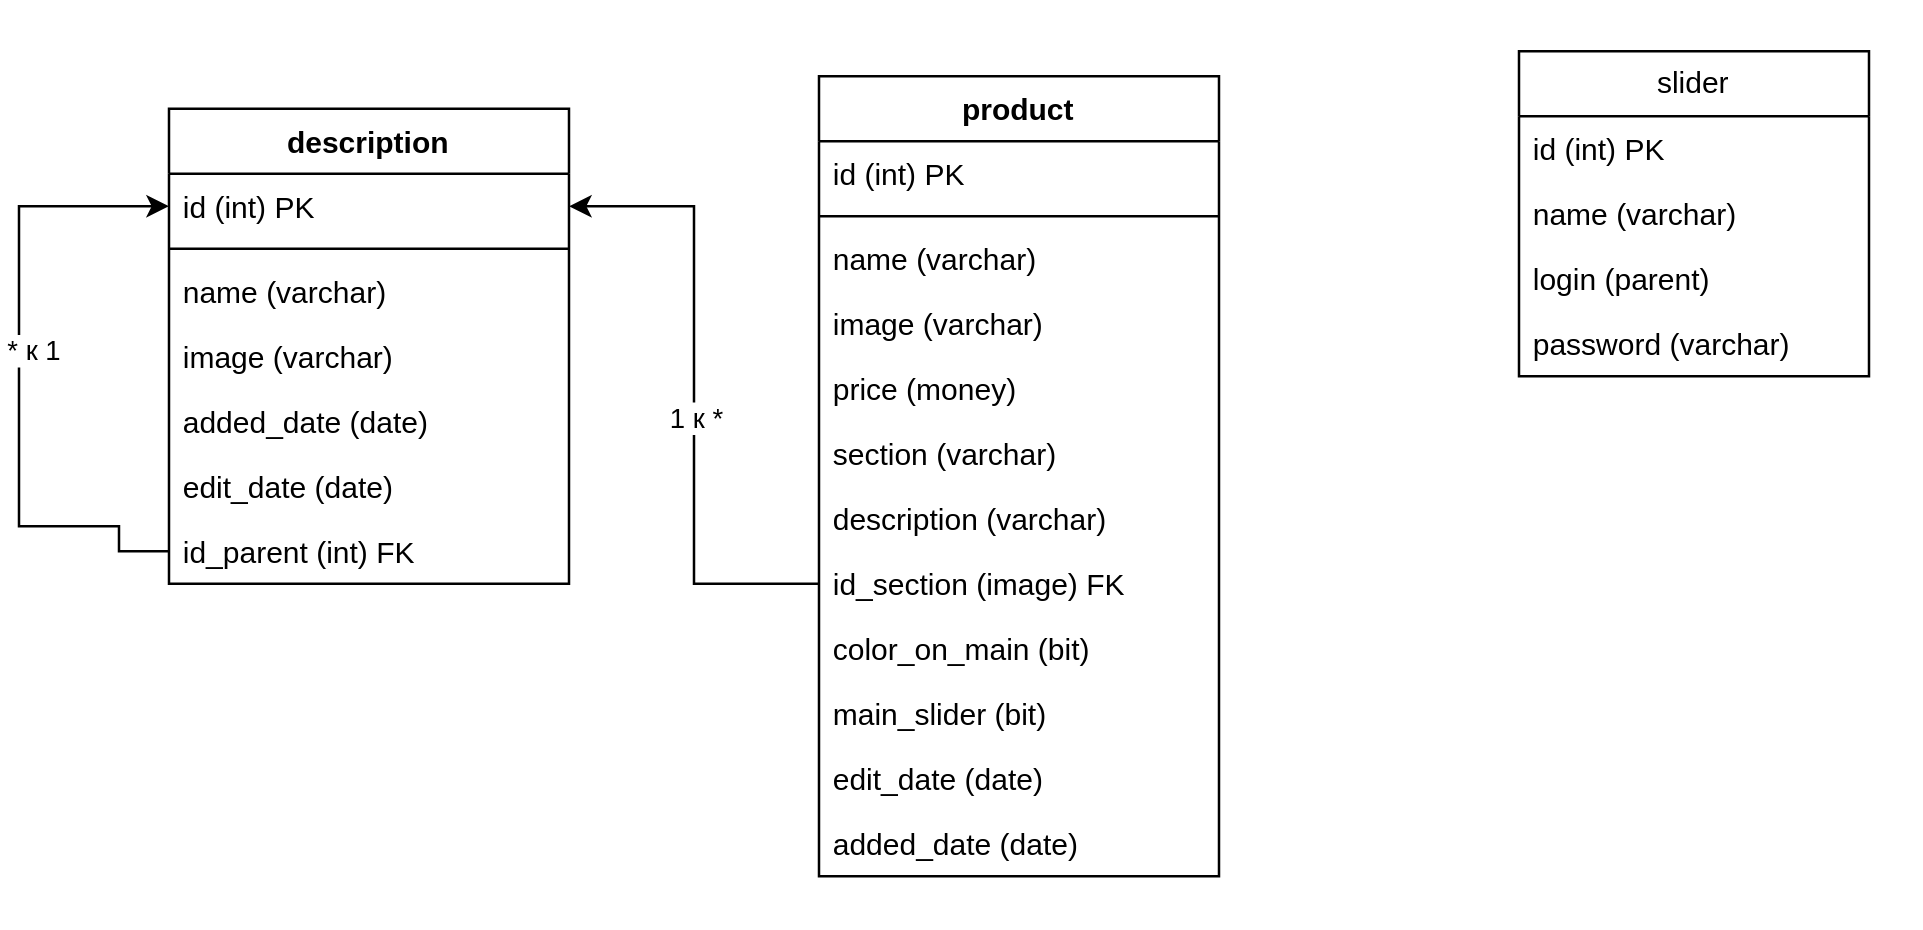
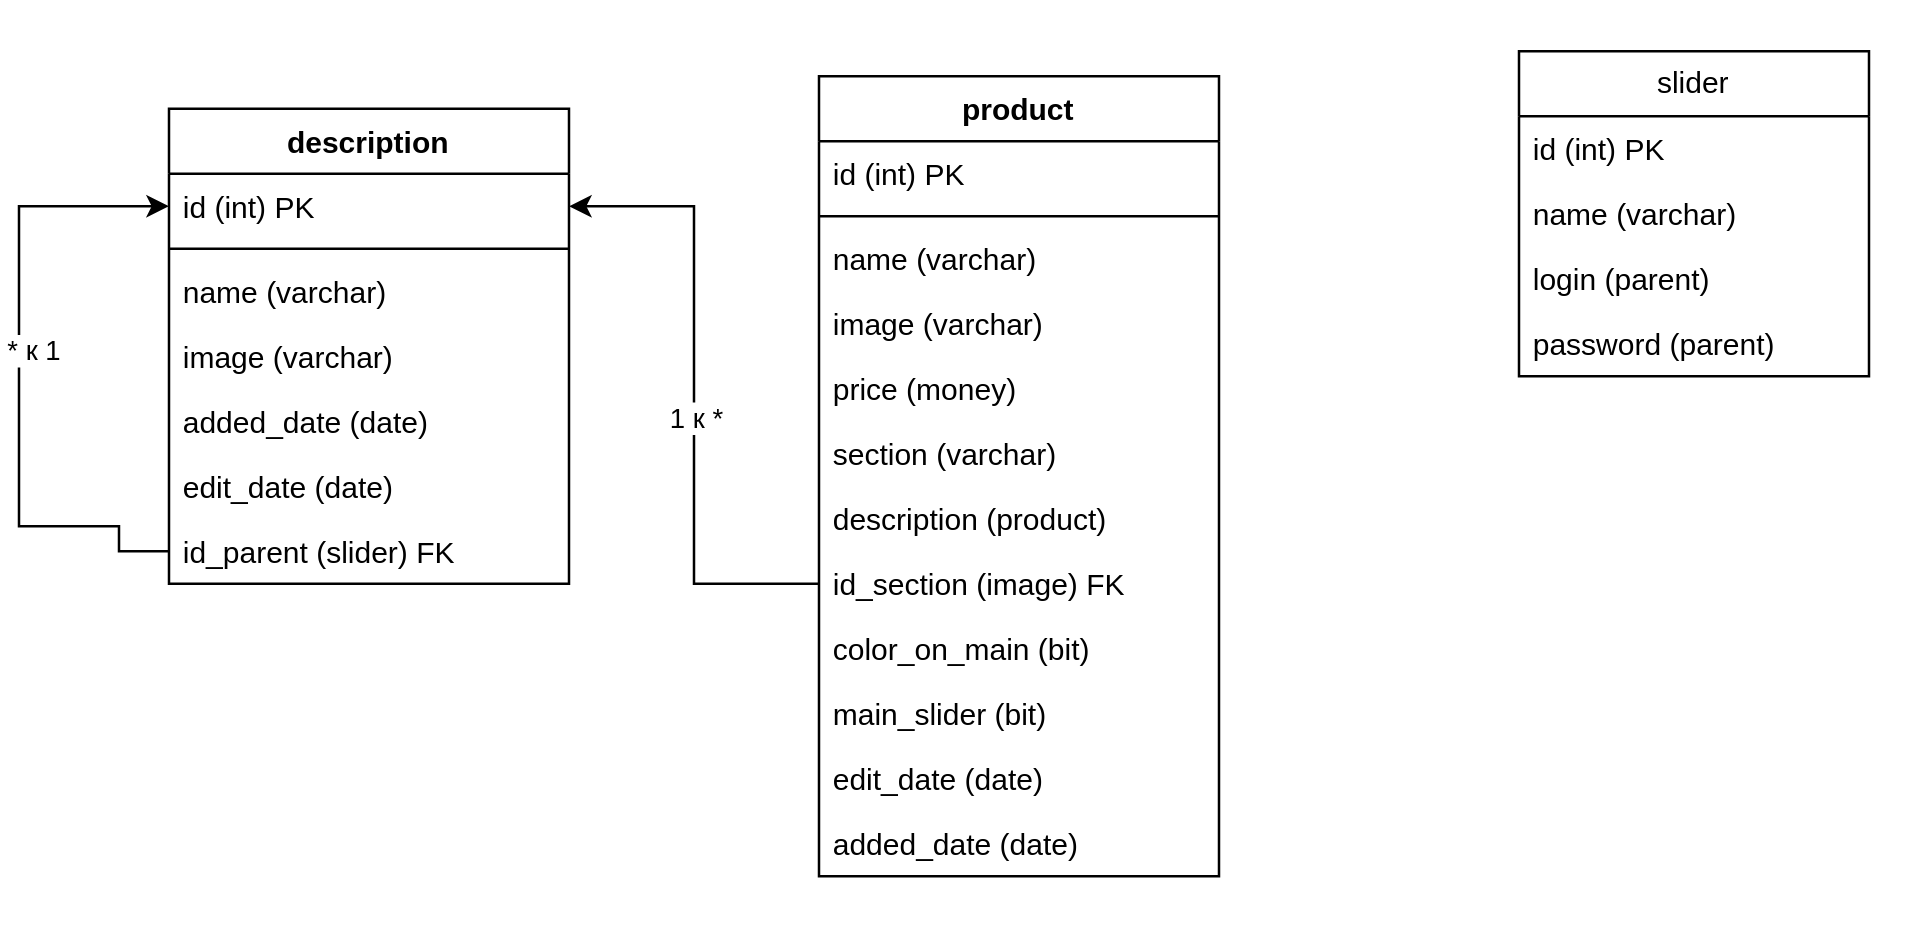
  <mxCell id="0" />
  <mxCell id="1" parent="0" />
  <mxCell id="2" value="description" style="swimlane;fontStyle=1;align=center;verticalAlign=top;childLayout=stackLayout;horizontal=1;startSize=26;horizontalStack=0;resizeParent=1;resizeParentMax=0;resizeLast=0;collapsible=1;marginBottom=0;whiteSpace=wrap;html=1;" vertex="1" parent="1"><mxGeometry x="20" y="43" width="160" height="190" as="geometry" /></mxCell>
  <mxCell id="3" value="id (int) PK" style="text;strokeColor=none;fillColor=none;align=left;verticalAlign=top;spacingLeft=4;spacingRight=4;overflow=hidden;rotatable=0;points=[[0,0.5],[1,0.5]];portConstraint=eastwest;whiteSpace=wrap;html=1;" vertex="1" parent="2"><mxGeometry y="26" width="160" height="26" as="geometry" /></mxCell>
  <mxCell id="4" value="" style="line;strokeWidth=1;fillColor=none;align=left;verticalAlign=middle;spacingTop=-1;spacingLeft=3;spacingRight=3;rotatable=0;labelPosition=right;points=[];portConstraint=eastwest;strokeColor=inherit;" vertex="1" parent="2"><mxGeometry y="52" width="160" height="8" as="geometry" /></mxCell>
  <mxCell id="5" value="name (varchar)" style="text;strokeColor=none;fillColor=none;align=left;verticalAlign=top;spacingLeft=4;spacingRight=4;overflow=hidden;rotatable=0;points=[[0,0.5],[1,0.5]];portConstraint=eastwest;whiteSpace=wrap;html=1;" vertex="1" parent="2"><mxGeometry y="60" width="160" height="26" as="geometry" /></mxCell>
  <mxCell id="6" value="image (varchar)" style="text;strokeColor=none;fillColor=none;align=left;verticalAlign=top;spacingLeft=4;spacingRight=4;overflow=hidden;rotatable=0;points=[[0,0.5],[1,0.5]];portConstraint=eastwest;whiteSpace=wrap;html=1;" vertex="1" parent="2"><mxGeometry y="86" width="160" height="26" as="geometry" /></mxCell>
  <mxCell id="7" value="added_date (date)" style="text;strokeColor=none;fillColor=none;align=left;verticalAlign=top;spacingLeft=4;spacingRight=4;overflow=hidden;rotatable=0;points=[[0,0.5],[1,0.5]];portConstraint=eastwest;whiteSpace=wrap;html=1;" vertex="1" parent="2"><mxGeometry y="112" width="160" height="26" as="geometry" /></mxCell>
  <mxCell id="8" value="edit_date (date)" style="text;strokeColor=none;fillColor=none;align=left;verticalAlign=top;spacingLeft=4;spacingRight=4;overflow=hidden;rotatable=0;points=[[0,0.5],[1,0.5]];portConstraint=eastwest;whiteSpace=wrap;html=1;" vertex="1" parent="2"><mxGeometry y="138" width="160" height="26" as="geometry" /></mxCell>
- <mxCell id="9" value="id_parent (int) FK" style="text;strokeColor=none;fillColor=none;align=left;verticalAlign=top;spacingLeft=4;spacingRight=4;overflow=hidden;rotatable=0;points=[[0,0.5],[1,0.5]];portConstraint=eastwest;whiteSpace=wrap;html=1;" vertex="1" parent="2"><mxGeometry y="164" width="160" height="26" as="geometry" /></mxCell>
+ <mxCell id="9" value="id_parent (slider) FK" style="text;strokeColor=none;fillColor=none;align=left;verticalAlign=top;spacingLeft=4;spacingRight=4;overflow=hidden;rotatable=0;points=[[0,0.5],[1,0.5]];portConstraint=eastwest;whiteSpace=wrap;html=1;" vertex="1" parent="2"><mxGeometry y="164" width="160" height="26" as="geometry" /></mxCell>
  <mxCell id="10" style="edgeStyle=orthogonalEdgeStyle;rounded=0;orthogonalLoop=1;jettySize=auto;html=1;entryX=0;entryY=0.5;entryDx=0;entryDy=0;" edge="1" parent="2" source="9" target="3"><mxGeometry relative="1" as="geometry"><mxPoint x="-60" y="47" as="targetPoint" /><Array as="points"><mxPoint x="-20" y="177" /><mxPoint x="-20" y="167" /><mxPoint x="-60" y="167" /><mxPoint x="-60" y="39" /></Array></mxGeometry></mxCell>
  <mxCell id="11" value="* к 1" style="edgeLabel;html=1;align=center;verticalAlign=middle;resizable=0;points=[];" vertex="1" connectable="0" parent="10"><mxGeometry x="0.094" y="-5" relative="1" as="geometry"><mxPoint as="offset" /></mxGeometry></mxCell>
  <mxCell id="12" value="product" style="swimlane;fontStyle=1;align=center;verticalAlign=top;childLayout=stackLayout;horizontal=1;startSize=26;horizontalStack=0;resizeParent=1;resizeParentMax=0;resizeLast=0;collapsible=1;marginBottom=0;whiteSpace=wrap;html=1;" vertex="1" parent="1"><mxGeometry x="280" y="30" width="160" height="320" as="geometry" /></mxCell>
  <mxCell id="13" value="id (int) PK" style="text;strokeColor=none;fillColor=none;align=left;verticalAlign=top;spacingLeft=4;spacingRight=4;overflow=hidden;rotatable=0;points=[[0,0.5],[1,0.5]];portConstraint=eastwest;whiteSpace=wrap;html=1;" vertex="1" parent="12"><mxGeometry y="26" width="160" height="26" as="geometry" /></mxCell>
  <mxCell id="14" value="" style="line;strokeWidth=1;fillColor=none;align=left;verticalAlign=middle;spacingTop=-1;spacingLeft=3;spacingRight=3;rotatable=0;labelPosition=right;points=[];portConstraint=eastwest;strokeColor=inherit;" vertex="1" parent="12"><mxGeometry y="52" width="160" height="8" as="geometry" /></mxCell>
  <mxCell id="15" value="name (varchar)" style="text;strokeColor=none;fillColor=none;align=left;verticalAlign=top;spacingLeft=4;spacingRight=4;overflow=hidden;rotatable=0;points=[[0,0.5],[1,0.5]];portConstraint=eastwest;whiteSpace=wrap;html=1;" vertex="1" parent="12"><mxGeometry y="60" width="160" height="26" as="geometry" /></mxCell>
  <mxCell id="16" value="image (varchar)" style="text;strokeColor=none;fillColor=none;align=left;verticalAlign=top;spacingLeft=4;spacingRight=4;overflow=hidden;rotatable=0;points=[[0,0.5],[1,0.5]];portConstraint=eastwest;whiteSpace=wrap;html=1;" vertex="1" parent="12"><mxGeometry y="86" width="160" height="26" as="geometry" /></mxCell>
  <mxCell id="17" value="price (mon&lt;span style=&quot;color: rgba(0, 0, 0, 0); font-family: monospace; font-size: 0px; text-wrap-mode: nowrap;&quot;&gt;%3CmxGraphModel%3E%3Croot%3E%3CmxCell%20id%3D%220%22%2F%3E%3CmxCell%20id%3D%221%22%20parent%3D%220%22%2F%3E%3CmxCell%20id%3D%222%22%20value%3D%22image%20(varchar)%22%20style%3D%22text%3BstrokeColor%3Dnone%3BfillColor%3Dnone%3Balign%3Dleft%3BverticalAlign%3Dtop%3BspacingLeft%3D4%3BspacingRight%3D4%3Boverflow%3Dhidden%3Brotatable%3D0%3Bpoints%3D%5B%5B0%2C0.5%5D%2C%5B1%2C0.5%5D%5D%3BportConstraint%3Deastwest%3BwhiteSpace%3Dwrap%3Bhtml%3D1%3B%22%20vertex%3D%221%22%20parent%3D%221%22%3E%3CmxGeometry%20x%3D%22380%22%20y%3D%22216%22%20width%3D%22160%22%20height%3D%2226%22%20as%3D%22geometry%22%2F%3E%3C%2FmxCell%3E%3C%2Froot%3E%3C%2FmxGraphModel%3E&lt;/span&gt;ey)" style="text;strokeColor=none;fillColor=none;align=left;verticalAlign=top;spacingLeft=4;spacingRight=4;overflow=hidden;rotatable=0;points=[[0,0.5],[1,0.5]];portConstraint=eastwest;whiteSpace=wrap;html=1;" vertex="1" parent="12"><mxGeometry y="112" width="160" height="26" as="geometry" /></mxCell>
  <mxCell id="18" value="section (varchar)" style="text;strokeColor=none;fillColor=none;align=left;verticalAlign=top;spacingLeft=4;spacingRight=4;overflow=hidden;rotatable=0;points=[[0,0.5],[1,0.5]];portConstraint=eastwest;whiteSpace=wrap;html=1;" vertex="1" parent="12"><mxGeometry y="138" width="160" height="26" as="geometry" /></mxCell>
- <mxCell id="19" value="description (varchar)" style="text;strokeColor=none;fillColor=none;align=left;verticalAlign=top;spacingLeft=4;spacingRight=4;overflow=hidden;rotatable=0;points=[[0,0.5],[1,0.5]];portConstraint=eastwest;whiteSpace=wrap;html=1;" vertex="1" parent="12"><mxGeometry y="164" width="160" height="26" as="geometry" /></mxCell>
+ <mxCell id="19" value="description (product)" style="text;strokeColor=none;fillColor=none;align=left;verticalAlign=top;spacingLeft=4;spacingRight=4;overflow=hidden;rotatable=0;points=[[0,0.5],[1,0.5]];portConstraint=eastwest;whiteSpace=wrap;html=1;" vertex="1" parent="12"><mxGeometry y="164" width="160" height="26" as="geometry" /></mxCell>
  <mxCell id="20" value="id_section (image) FK" style="text;strokeColor=none;fillColor=none;align=left;verticalAlign=top;spacingLeft=4;spacingRight=4;overflow=hidden;rotatable=0;points=[[0,0.5],[1,0.5]];portConstraint=eastwest;whiteSpace=wrap;html=1;" vertex="1" parent="12"><mxGeometry y="190" width="160" height="26" as="geometry" /></mxCell>
  <mxCell id="21" value="color_on_main (bit)" style="text;strokeColor=none;fillColor=none;align=left;verticalAlign=top;spacingLeft=4;spacingRight=4;overflow=hidden;rotatable=0;points=[[0,0.5],[1,0.5]];portConstraint=eastwest;whiteSpace=wrap;html=1;" vertex="1" parent="12"><mxGeometry y="216" width="160" height="26" as="geometry" /></mxCell>
  <mxCell id="22" value="main_slider (bit)" style="text;strokeColor=none;fillColor=none;align=left;verticalAlign=top;spacingLeft=4;spacingRight=4;overflow=hidden;rotatable=0;points=[[0,0.5],[1,0.5]];portConstraint=eastwest;whiteSpace=wrap;html=1;" vertex="1" parent="12"><mxGeometry y="242" width="160" height="26" as="geometry" /></mxCell>
  <mxCell id="23" value="edit_date (date)" style="text;strokeColor=none;fillColor=none;align=left;verticalAlign=top;spacingLeft=4;spacingRight=4;overflow=hidden;rotatable=0;points=[[0,0.5],[1,0.5]];portConstraint=eastwest;whiteSpace=wrap;html=1;" vertex="1" parent="12"><mxGeometry y="268" width="160" height="26" as="geometry" /></mxCell>
  <mxCell id="24" value="added_date (date)" style="text;strokeColor=none;fillColor=none;align=left;verticalAlign=top;spacingLeft=4;spacingRight=4;overflow=hidden;rotatable=0;points=[[0,0.5],[1,0.5]];portConstraint=eastwest;whiteSpace=wrap;html=1;" vertex="1" parent="12"><mxGeometry y="294" width="160" height="26" as="geometry" /></mxCell>
  <mxCell id="25" style="edgeStyle=orthogonalEdgeStyle;rounded=0;orthogonalLoop=1;jettySize=auto;html=1;" edge="1" parent="1" source="20" target="3"><mxGeometry relative="1" as="geometry" /></mxCell>
  <mxCell id="26" value="1 к *" style="edgeLabel;html=1;align=center;verticalAlign=middle;resizable=0;points=[];" vertex="1" connectable="0" parent="25"><mxGeometry x="-0.068" relative="1" as="geometry"><mxPoint as="offset" /></mxGeometry></mxCell>
  <mxCell id="27" value="slider" style="swimlane;fontStyle=0;childLayout=stackLayout;horizontal=1;startSize=26;fillColor=none;horizontalStack=0;resizeParent=1;resizeParentMax=0;resizeLast=0;collapsible=1;marginBottom=0;whiteSpace=wrap;html=1;" vertex="1" parent="1"><mxGeometry x="560" y="20" width="140" height="130" as="geometry" /></mxCell>
  <mxCell id="28" value="id (int) PK" style="text;strokeColor=none;fillColor=none;align=left;verticalAlign=top;spacingLeft=4;spacingRight=4;overflow=hidden;rotatable=0;points=[[0,0.5],[1,0.5]];portConstraint=eastwest;whiteSpace=wrap;html=1;" vertex="1" parent="27"><mxGeometry y="26" width="140" height="26" as="geometry" /></mxCell>
  <mxCell id="29" value="name (varchar)" style="text;strokeColor=none;fillColor=none;align=left;verticalAlign=top;spacingLeft=4;spacingRight=4;overflow=hidden;rotatable=0;points=[[0,0.5],[1,0.5]];portConstraint=eastwest;whiteSpace=wrap;html=1;" vertex="1" parent="27"><mxGeometry y="52" width="140" height="26" as="geometry" /></mxCell>
  <mxCell id="30" value="login (parent)" style="text;strokeColor=none;fillColor=none;align=left;verticalAlign=top;spacingLeft=4;spacingRight=4;overflow=hidden;rotatable=0;points=[[0,0.5],[1,0.5]];portConstraint=eastwest;whiteSpace=wrap;html=1;" vertex="1" parent="27"><mxGeometry y="78" width="140" height="26" as="geometry" /></mxCell>
- <mxCell id="31" value="password (varchar)" style="text;strokeColor=none;fillColor=none;align=left;verticalAlign=top;spacingLeft=4;spacingRight=4;overflow=hidden;rotatable=0;points=[[0,0.5],[1,0.5]];portConstraint=eastwest;whiteSpace=wrap;html=1;" vertex="1" parent="27"><mxGeometry y="104" width="140" height="26" as="geometry" /></mxCell>
+ <mxCell id="31" value="password (parent)" style="text;strokeColor=none;fillColor=none;align=left;verticalAlign=top;spacingLeft=4;spacingRight=4;overflow=hidden;rotatable=0;points=[[0,0.5],[1,0.5]];portConstraint=eastwest;whiteSpace=wrap;html=1;" vertex="1" parent="27"><mxGeometry y="104" width="140" height="26" as="geometry" /></mxCell>
